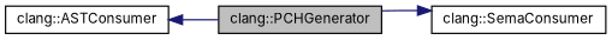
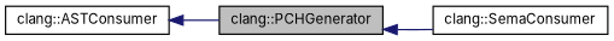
  digraph {
    fontname=Inter
    rankdir=LR
    node [color=black fontname=Inter fontsize=10 shape=record]
    edge [color=midnightblue dir=back fontname=Inter fontsize=10 labelfontname=Helvetica labelfontsize=10 style=solid]
    n1 [fillcolor=grey75 fontcolor=black height=0.2 label="clang::PCHGenerator" style=filled width=0.4]
    n2 [height=0.2 label="clang::SemaConsumer" width=0.4]
    n3 [height=0.2 label="clang::ASTConsumer" width=0.4]
-   n2 -> n1
+   n1 -> n2
    n3 -> n1
  }
